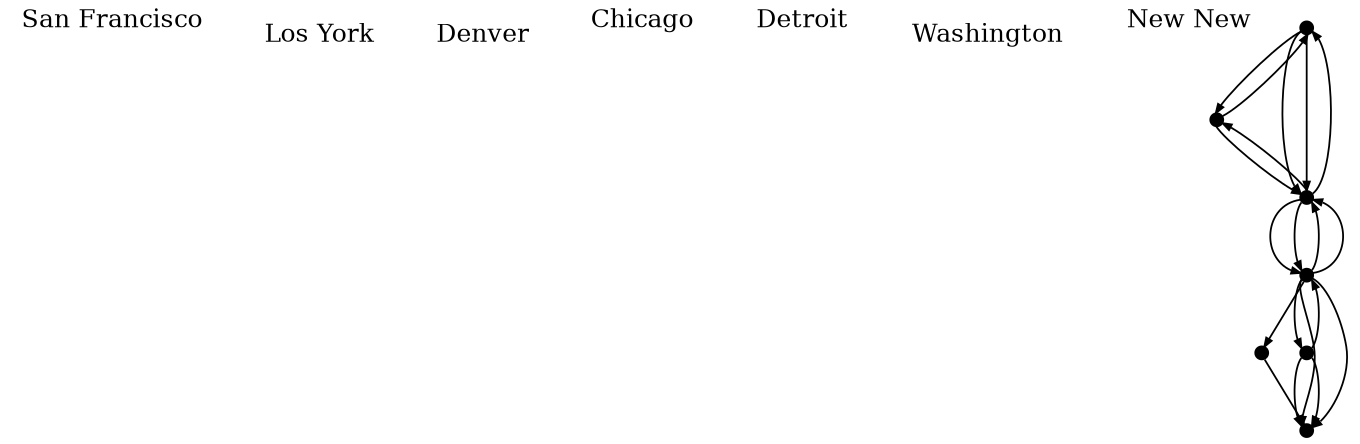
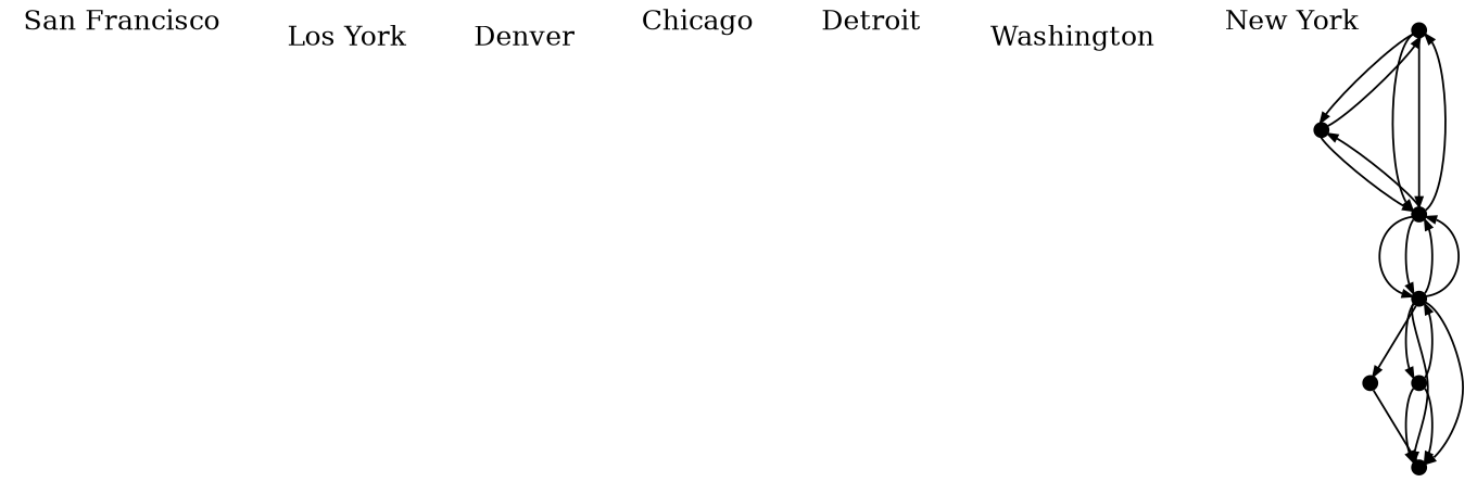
  digraph {
    node [fillcolor=black fixedsize=false labelloc=t shape=plaintext]
    edge [arrowsize=0.5]
    "San Francisco" [height=.1 width=.1]
    n2 [height=.1 label="Los York" labelloc=b width=.1]
    Denver [height=.1 labelloc=b width=.1]
    Chicago [height=.1 width=.1]
    Detroit [height=.1 width=.1]
    Washington [height=.1 labelloc=b width=.1]
-   "New York" [height=.1 width=.1 label="New New"]
+   "New York" [height=.1 width=.1]
    "San Francisco__" [fixedsize=true fontcolor=white fontsize=1 height=.1 shape=point width=.1]
    "Los Angeles__" [fixedsize=true fontcolor=white fontsize=1 height=.1 labelloc=b shape=point width=.1]
    Denver__ [fixedsize=true fontcolor=white fontsize=1 height=.1 labelloc=b shape=point width=.1]
    Chicago__ [fixedsize=true fontcolor=white fontsize=1 height=.1 shape=point width=.1]
    Detroit__ [fixedsize=true fontcolor=white fontsize=1 height=.1 shape=point width=.1]
    Washington__ [fixedsize=true fontcolor=white fontsize=1 height=.1 labelloc=b shape=point width=.1]
    "New York__" [fixedsize=true fontcolor=white fontsize=1 height=.1 shape=point width=.1]
    "San Francisco__" -> "Los Angeles__"
    "San Francisco__" -> Denver__
    "San Francisco__" -> Denver__
    "Los Angeles__" -> "San Francisco__"
    "Los Angeles__" -> Denver__
    Denver__ -> "San Francisco__"
    Denver__ -> "Los Angeles__"
    Denver__ -> Chicago__
    Denver__ -> Chicago__
    Chicago__ -> Denver__
    Chicago__ -> Denver__
    Chicago__ -> Detroit__
    Chicago__ -> Washington__
    Chicago__ -> "New York__"
    Chicago__ -> "New York__"
    Detroit__ -> "New York__"
    Washington__ -> Chicago__
    Washington__ -> "New York__"
    Washington__ -> "New York__"
  }
